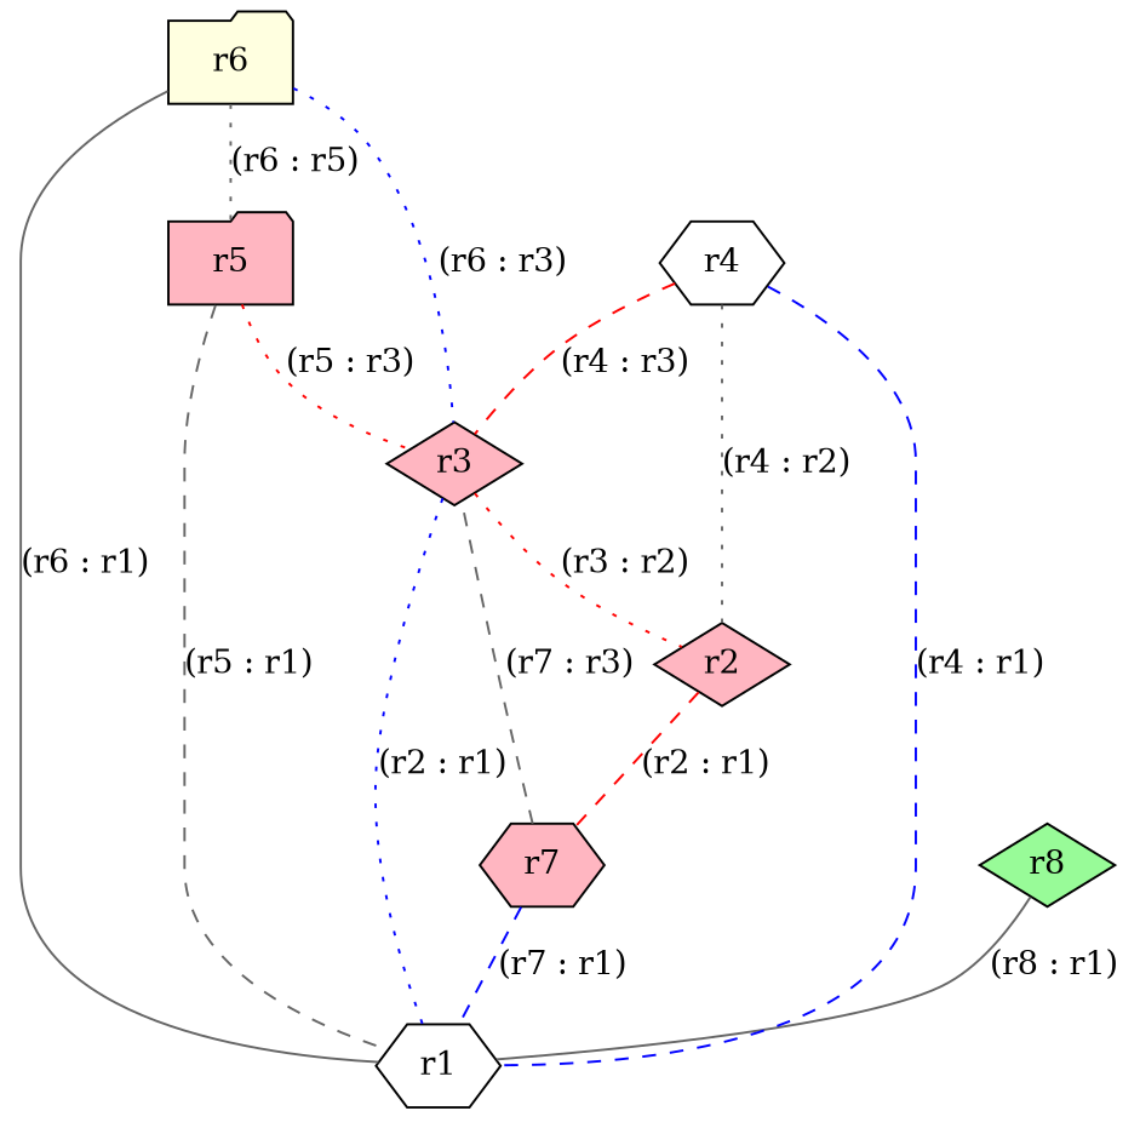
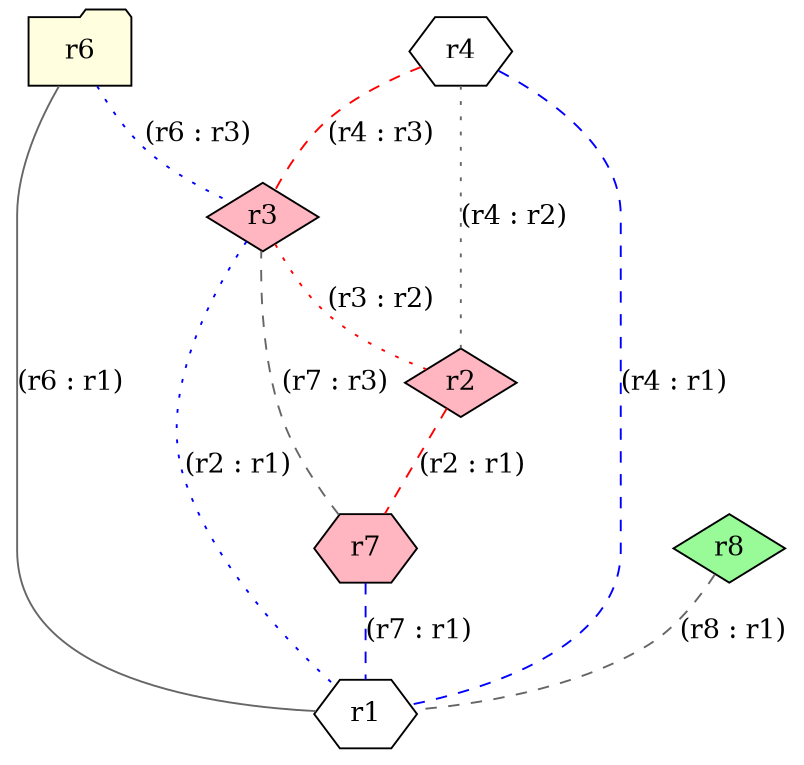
  graph {
    node [fillcolor=lightpink shape=hexagon style=filled]
    edge [color=gray40 style=dotted]
    n1 [fillcolor=lightyellow label=r6 shape=folder]
    n2 [fillcolor=white label=r1]
    n3 [label=r3 shape=diamond]
-   n4 [label=r5 shape=folder]
    n5 [label=r2 shape=diamond]
    n6 [label=r7]
    n7 [fillcolor=palegreen label=r8 shape=diamond]
    n8 [fillcolor=white label=r4]
    n1 -- n2 [label="(r6 : r1)" style=solid]
    n1 -- n3 [color=blue label="(r6 : r3)"]
-   n1 -- n4 [label="(r6 : r5)"]
    n3 -- n2 [color=blue label="(r2 : r1)"]
    n3 -- n5 [color=red label="(r3 : r2)"]
-   n4 -- n2 [label="(r5 : r1)" style=dashed]
-   n4 -- n3 [color=red label="(r5 : r3)"]
    n5 -- n6 [color=red label="(r2 : r1)" style=dashed]
    n6 -- n2 [color=blue label="(r7 : r1)" style=dashed]
    n6 -- n3 [label="(r7 : r3)" style=dashed]
-   n7 -- n2 [label="(r8 : r1)" style=solid]
+   n7 -- n2 [label="(r8 : r1)" style=dashed]
    n8 -- n2 [color=blue label="(r4 : r1)" style=dashed]
    n8 -- n3 [color=red label="(r4 : r3)" style=dashed]
    n8 -- n5 [label="(r4 : r2)"]
  }
